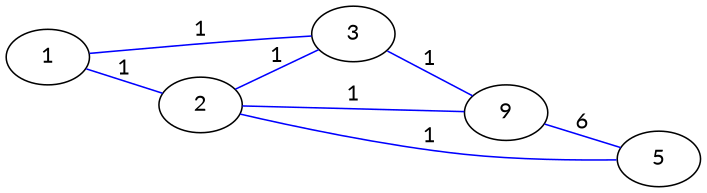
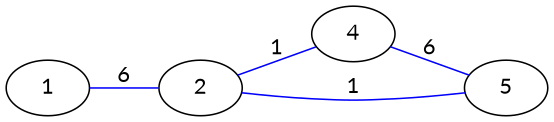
  graph {
    fontname=Lato
    rankdir=LR
    node [fontname=Lato]
    edge [color=blue fontname=Lato]
    n1 [label=1]
-   n2 [label=3]
    n3 [label=2]
-   n4 [label=9]
+   n4 [label=4]
    n5 [label=5]
-   n1 -- n2 [label=1]
-   n1 -- n3 [label=1]
-   n2 -- n4 [label=1]
-   n3 -- n2 [label=1]
+   n1 -- n3 [label=6]
    n3 -- n4 [label=1]
    n3 -- n5 [label=1]
    n4 -- n5 [label=6]
  }
